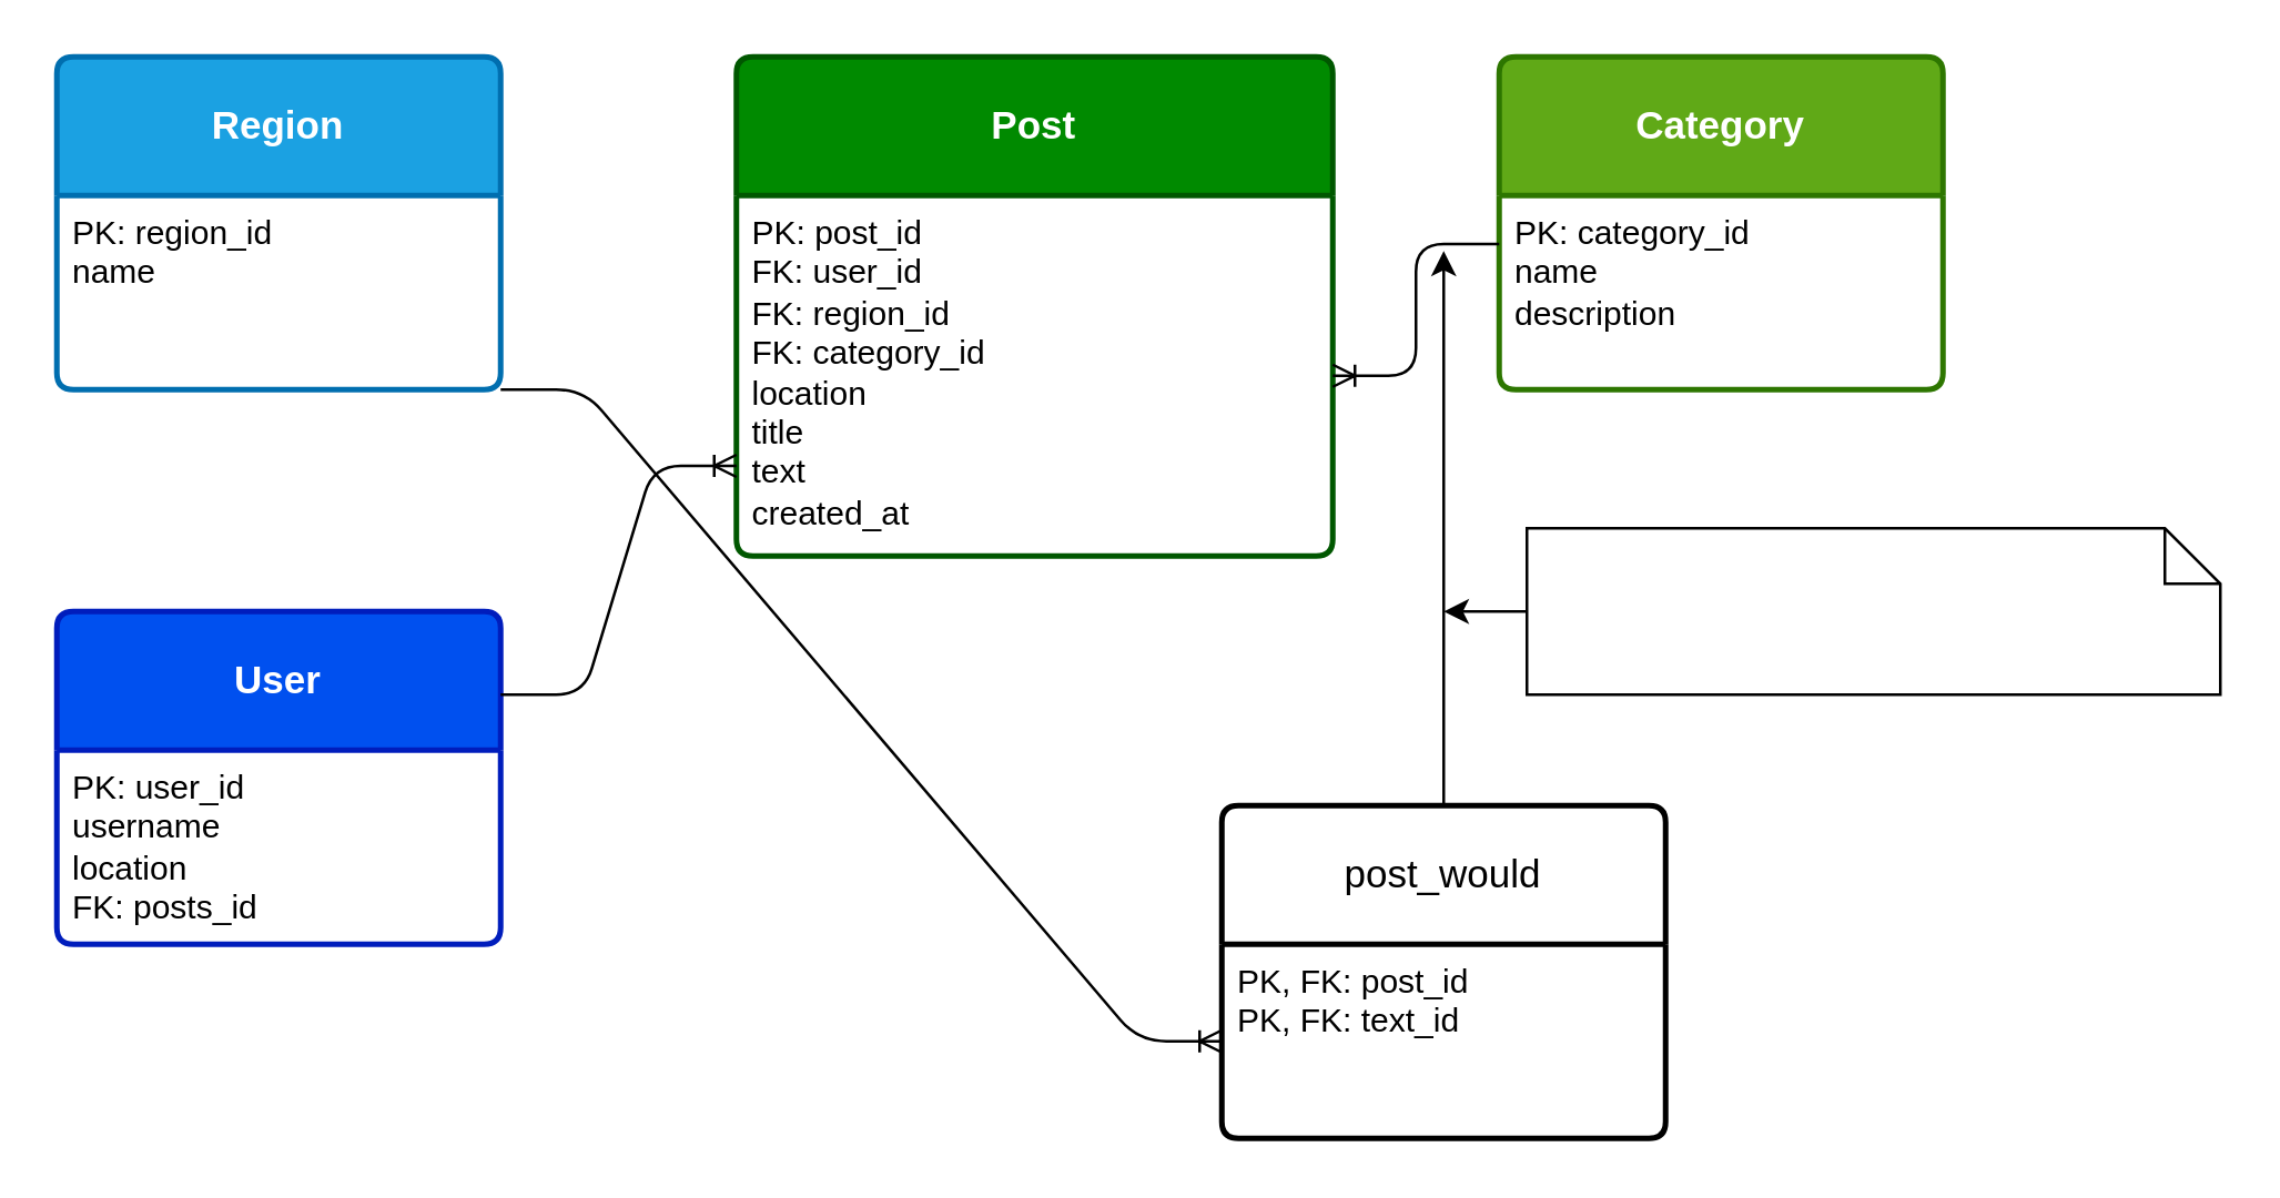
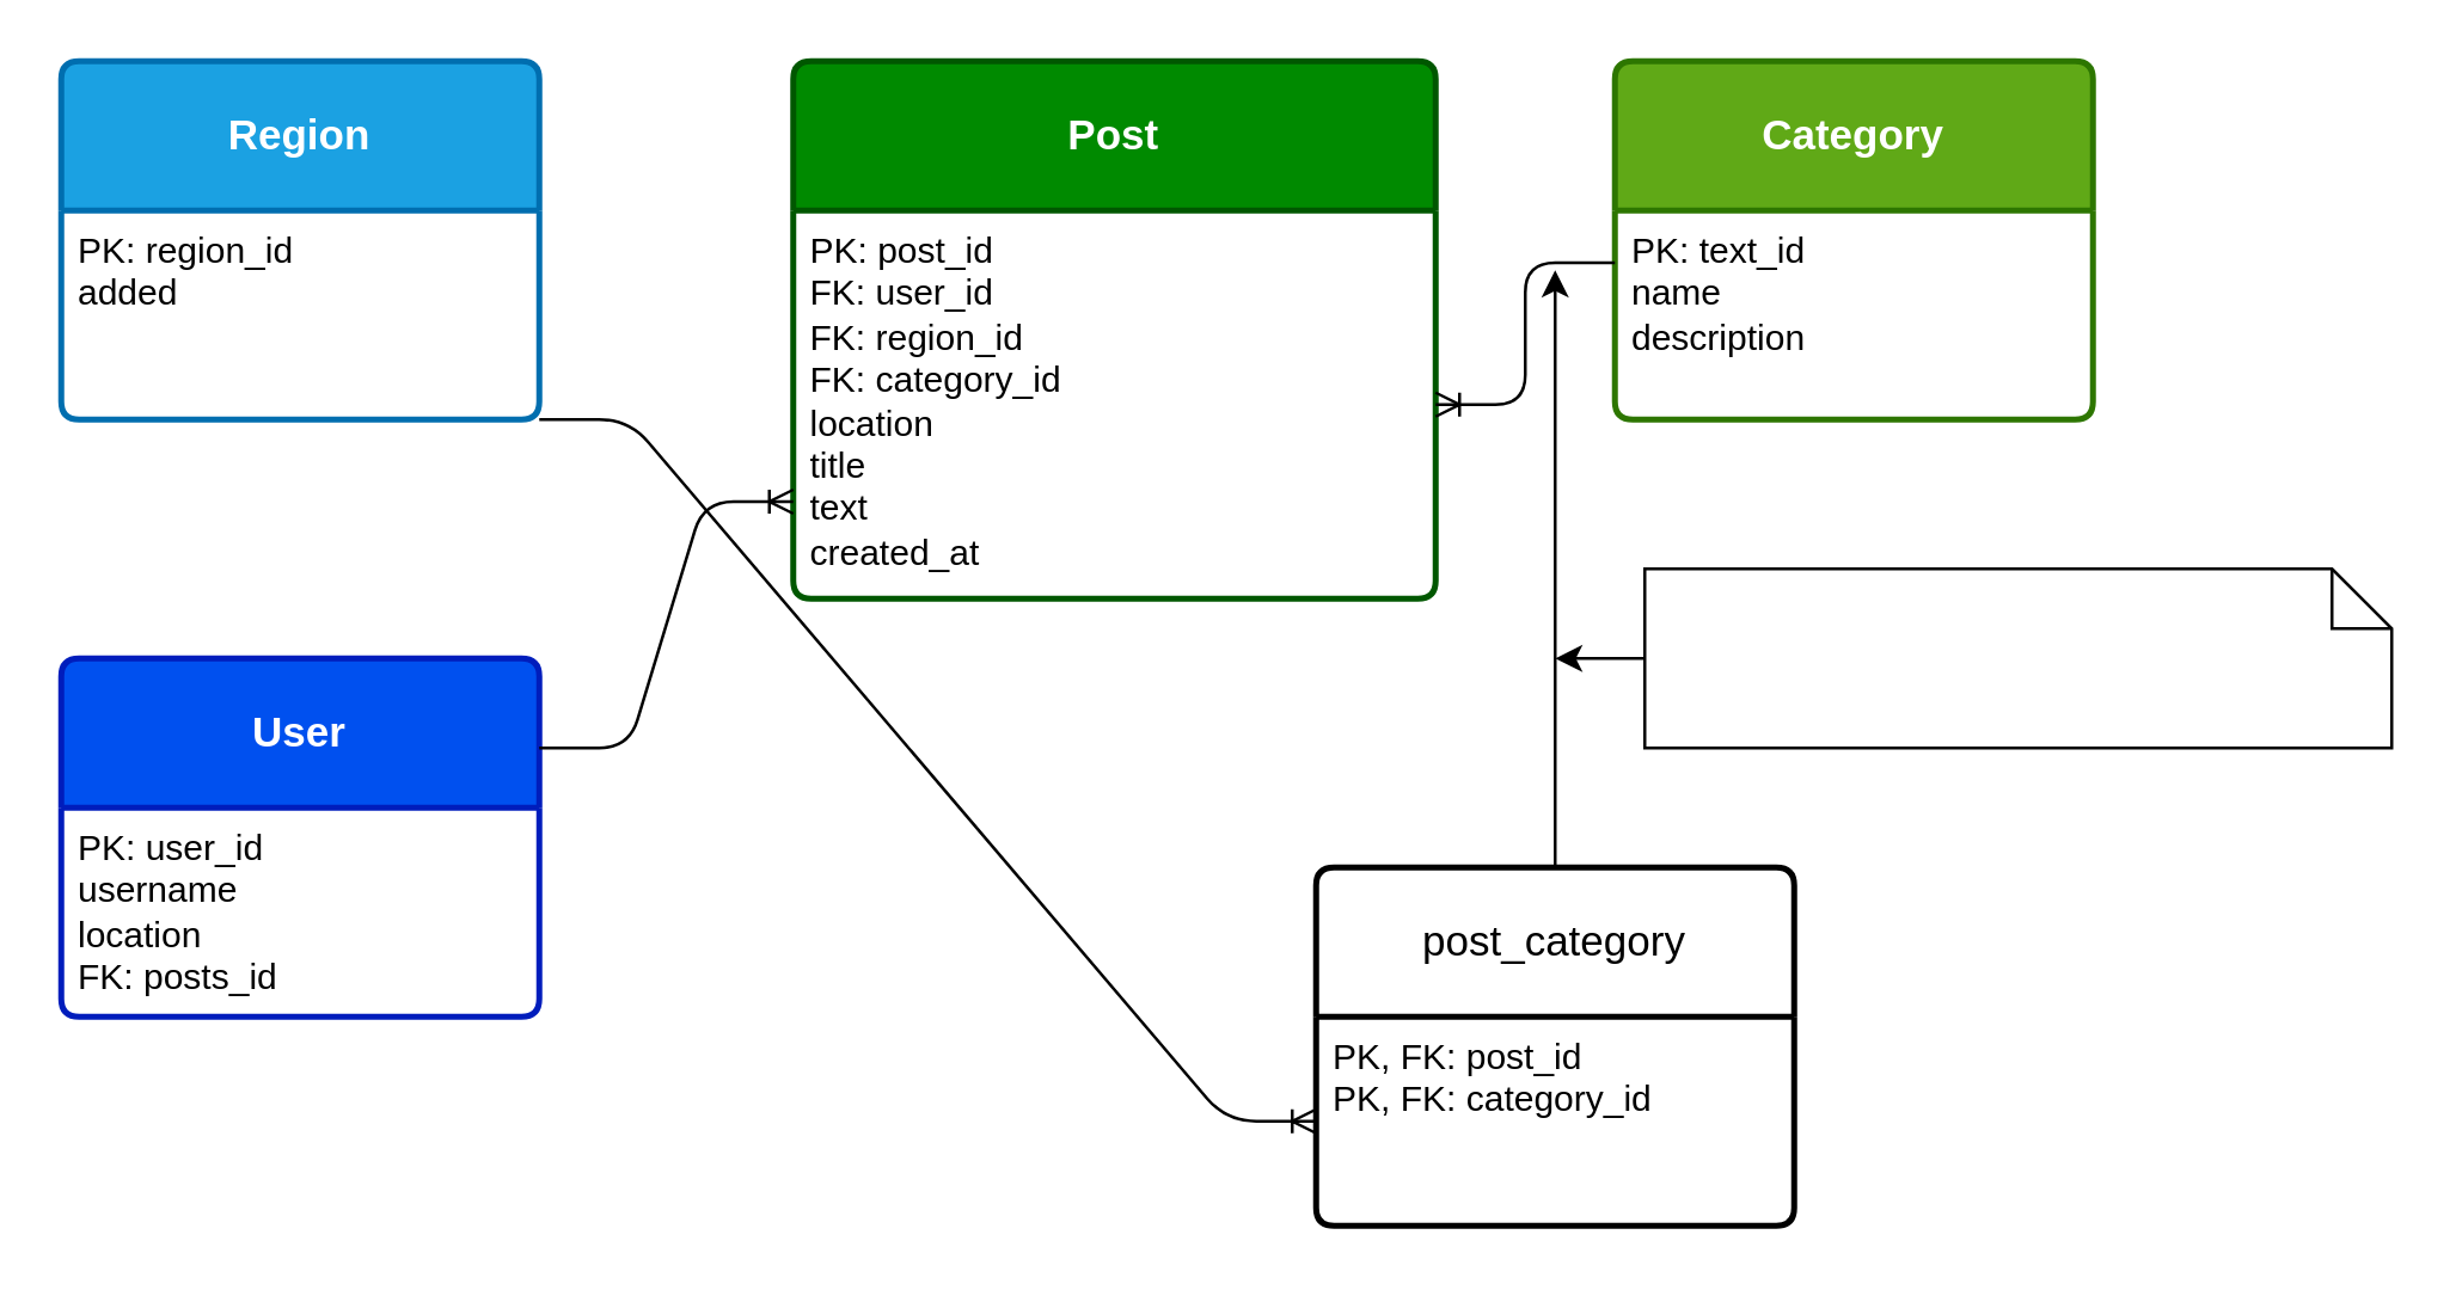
  <mxCell id="0" />
  <mxCell id="1" parent="0" />
  <mxCell id="2" value="&lt;b&gt;Region&lt;/b&gt;" style="swimlane;childLayout=stackLayout;horizontal=1;startSize=50;horizontalStack=0;rounded=1;fontSize=14;fontStyle=0;strokeWidth=2;resizeParent=0;resizeLast=1;shadow=0;dashed=0;align=center;arcSize=4;whiteSpace=wrap;html=1;fillColor=#1ba1e2;fontColor=#ffffff;strokeColor=#006EAF;" parent="1" vertex="1"><mxGeometry x="20" y="20" width="160" height="120" as="geometry" /></mxCell>
- <mxCell id="3" value="PK: region_id&lt;div&gt;name&lt;/div&gt;" style="align=left;strokeColor=none;fillColor=none;spacingLeft=4;fontSize=12;verticalAlign=top;resizable=0;rotatable=0;part=1;html=1;" parent="2" vertex="1"><mxGeometry y="50" width="160" height="70" as="geometry" /></mxCell>
+ <mxCell id="3" value="PK: region_id&lt;div&gt;added&lt;/div&gt;" style="align=left;strokeColor=none;fillColor=none;spacingLeft=4;fontSize=12;verticalAlign=top;resizable=0;rotatable=0;part=1;html=1;" parent="2" vertex="1"><mxGeometry y="50" width="160" height="70" as="geometry" /></mxCell>
  <mxCell id="4" value="&lt;b&gt;Post&lt;/b&gt;" style="swimlane;childLayout=stackLayout;horizontal=1;startSize=50;horizontalStack=0;rounded=1;fontSize=14;fontStyle=0;strokeWidth=2;resizeParent=0;resizeLast=1;shadow=0;dashed=0;align=center;arcSize=4;whiteSpace=wrap;html=1;fillColor=#008a00;fontColor=#ffffff;strokeColor=#005700;" parent="1" vertex="1"><mxGeometry x="265" y="20" width="215" height="180" as="geometry" /></mxCell>
  <mxCell id="5" value="PK: post_id&lt;div&gt;FK: user_id&lt;/div&gt;&lt;div&gt;FK: region_id&lt;/div&gt;&lt;div&gt;FK: category_id&lt;/div&gt;&lt;div&gt;location&lt;/div&gt;&lt;div&gt;title&lt;/div&gt;&lt;div&gt;text&lt;/div&gt;&lt;div&gt;created_at&lt;/div&gt;" style="align=left;strokeColor=none;fillColor=none;spacingLeft=4;fontSize=12;verticalAlign=top;resizable=0;rotatable=0;part=1;html=1;" parent="4" vertex="1"><mxGeometry y="50" width="215" height="130" as="geometry" /></mxCell>
  <mxCell id="6" value="&lt;b&gt;User&lt;/b&gt;" style="swimlane;childLayout=stackLayout;horizontal=1;startSize=50;horizontalStack=0;rounded=1;fontSize=14;fontStyle=0;strokeWidth=2;resizeParent=0;resizeLast=1;shadow=0;dashed=0;align=center;arcSize=4;whiteSpace=wrap;html=1;fillColor=#0050ef;fontColor=#ffffff;strokeColor=#001DBC;" parent="1" vertex="1"><mxGeometry x="20" y="220" width="160" height="120" as="geometry" /></mxCell>
  <mxCell id="7" value="&lt;font style=&quot;color: light-dark(rgb(0, 0, 0), rgb(255, 255, 255));&quot;&gt;PK: user_id&lt;/font&gt;&lt;div&gt;&lt;font style=&quot;color: light-dark(rgb(0, 0, 0), rgb(255, 255, 255));&quot;&gt;username&lt;br&gt;&lt;/font&gt;&lt;div&gt;&lt;font style=&quot;color: light-dark(rgb(0, 0, 0), rgb(255, 255, 255));&quot;&gt;location&lt;/font&gt;&lt;/div&gt;&lt;div&gt;&lt;font style=&quot;color: light-dark(rgb(0, 0, 0), rgb(255, 255, 255));&quot;&gt;FK: posts_id&lt;/font&gt;&lt;/div&gt;&lt;/div&gt;" style="align=left;strokeColor=none;fillColor=none;spacingLeft=4;fontSize=12;verticalAlign=top;resizable=0;rotatable=0;part=1;html=1;" parent="6" vertex="1"><mxGeometry y="50" width="160" height="70" as="geometry" /></mxCell>
  <mxCell id="8" value="&lt;b&gt;Category&lt;/b&gt;" style="swimlane;childLayout=stackLayout;horizontal=1;startSize=50;horizontalStack=0;rounded=1;fontSize=14;fontStyle=0;strokeWidth=2;resizeParent=0;resizeLast=1;shadow=0;dashed=0;align=center;arcSize=4;whiteSpace=wrap;html=1;fillColor=#60a917;fontColor=#ffffff;strokeColor=#2D7600;" parent="1" vertex="1"><mxGeometry x="540" y="20" width="160" height="120" as="geometry" /></mxCell>
- <mxCell id="9" value="PK: category_id&lt;div&gt;name&lt;/div&gt;&lt;div&gt;description&lt;/div&gt;" style="align=left;strokeColor=none;fillColor=none;spacingLeft=4;fontSize=12;verticalAlign=top;resizable=0;rotatable=0;part=1;html=1;" parent="8" vertex="1"><mxGeometry y="50" width="160" height="70" as="geometry" /></mxCell>
+ <mxCell id="9" value="PK: text_id&lt;div&gt;name&lt;/div&gt;&lt;div&gt;description&lt;/div&gt;" style="align=left;strokeColor=none;fillColor=none;spacingLeft=4;fontSize=12;verticalAlign=top;resizable=0;rotatable=0;part=1;html=1;" parent="8" vertex="1"><mxGeometry y="50" width="160" height="70" as="geometry" /></mxCell>
  <mxCell id="10" value="" style="edgeStyle=entityRelationEdgeStyle;fontSize=12;html=1;endArrow=ERoneToMany;exitX=1;exitY=0.25;exitDx=0;exitDy=0;entryX=0;entryY=0.75;entryDx=0;entryDy=0;" edge="1" parent="1" source="6" target="5"><mxGeometry width="100" height="100" relative="1" as="geometry"><mxPoint x="310" y="300" as="sourcePoint" /><mxPoint x="512" y="280" as="targetPoint" /></mxGeometry></mxCell>
  <mxCell id="11" value="" style="edgeStyle=entityRelationEdgeStyle;fontSize=12;html=1;endArrow=ERoneToMany;exitX=0;exitY=0.25;exitDx=0;exitDy=0;" edge="1" parent="1" source="9" target="5"><mxGeometry width="100" height="100" relative="1" as="geometry"><mxPoint x="150" y="330" as="sourcePoint" /><mxPoint x="370" y="170" as="targetPoint" /></mxGeometry></mxCell>
  <mxCell id="12" value="" style="edgeStyle=entityRelationEdgeStyle;fontSize=12;html=1;endArrow=ERoneToMany;exitX=1;exitY=1;exitDx=0;exitDy=0;" edge="1" parent="1" source="3" target="15"><mxGeometry width="100" height="100" relative="1" as="geometry"><mxPoint x="310" y="300" as="sourcePoint" /><mxPoint x="410" y="200" as="targetPoint" /></mxGeometry></mxCell>
  <mxCell id="13" style="edgeStyle=none;html=1;" edge="1" parent="1" source="14"><mxGeometry relative="1" as="geometry"><mxPoint x="520" y="90" as="targetPoint" /></mxGeometry></mxCell>
- <mxCell id="14" value="post_would" style="swimlane;childLayout=stackLayout;horizontal=1;startSize=50;horizontalStack=0;rounded=1;fontSize=14;fontStyle=0;strokeWidth=2;resizeParent=0;resizeLast=1;shadow=0;dashed=0;align=center;arcSize=4;whiteSpace=wrap;html=1;" vertex="1" parent="1"><mxGeometry x="440" y="290" width="160" height="120" as="geometry" /></mxCell>
- <mxCell id="15" value="PK, FK: post_id&lt;div&gt;PK, FK: text_id&lt;/div&gt;" style="align=left;strokeColor=none;fillColor=none;spacingLeft=4;fontSize=12;verticalAlign=top;resizable=0;rotatable=0;part=1;html=1;" vertex="1" parent="14"><mxGeometry y="50" width="160" height="70" as="geometry" /></mxCell>
+ <mxCell id="14" value="post_category" style="swimlane;childLayout=stackLayout;horizontal=1;startSize=50;horizontalStack=0;rounded=1;fontSize=14;fontStyle=0;strokeWidth=2;resizeParent=0;resizeLast=1;shadow=0;dashed=0;align=center;arcSize=4;whiteSpace=wrap;html=1;" vertex="1" parent="1"><mxGeometry x="440" y="290" width="160" height="120" as="geometry" /></mxCell>
+ <mxCell id="15" value="PK, FK: post_id&lt;div&gt;PK, FK: category_id&lt;/div&gt;" style="align=left;strokeColor=none;fillColor=none;spacingLeft=4;fontSize=12;verticalAlign=top;resizable=0;rotatable=0;part=1;html=1;" vertex="1" parent="14"><mxGeometry y="50" width="160" height="70" as="geometry" /></mxCell>
  <mxCell id="16" style="edgeStyle=none;html=1;" edge="1" parent="1" source="17"><mxGeometry relative="1" as="geometry"><mxPoint x="520" y="220" as="targetPoint" /></mxGeometry></mxCell>
  <mxCell id="17" value="&lt;span style=&quot;text-wrap-mode: nowrap;&quot;&gt;&lt;font style=&quot;color: light-dark(rgb(255, 255, 255), rgb(255, 255, 255));&quot;&gt;If posts can belong to mulitple categories,&amp;nbsp;&lt;/font&gt;&lt;/span&gt;&lt;div style=&quot;text-align: left;&quot;&gt;&lt;span style=&quot;text-wrap-mode: nowrap;&quot;&gt;&lt;font style=&quot;color: light-dark(rgb(255, 255, 255), rgb(255, 255, 255));&quot;&gt;this would be added here&lt;/font&gt;&lt;/span&gt;&lt;/div&gt;" style="shape=note;size=20;whiteSpace=wrap;html=1;" vertex="1" parent="1"><mxGeometry x="550" y="190" width="250" height="60" as="geometry" /></mxCell>
